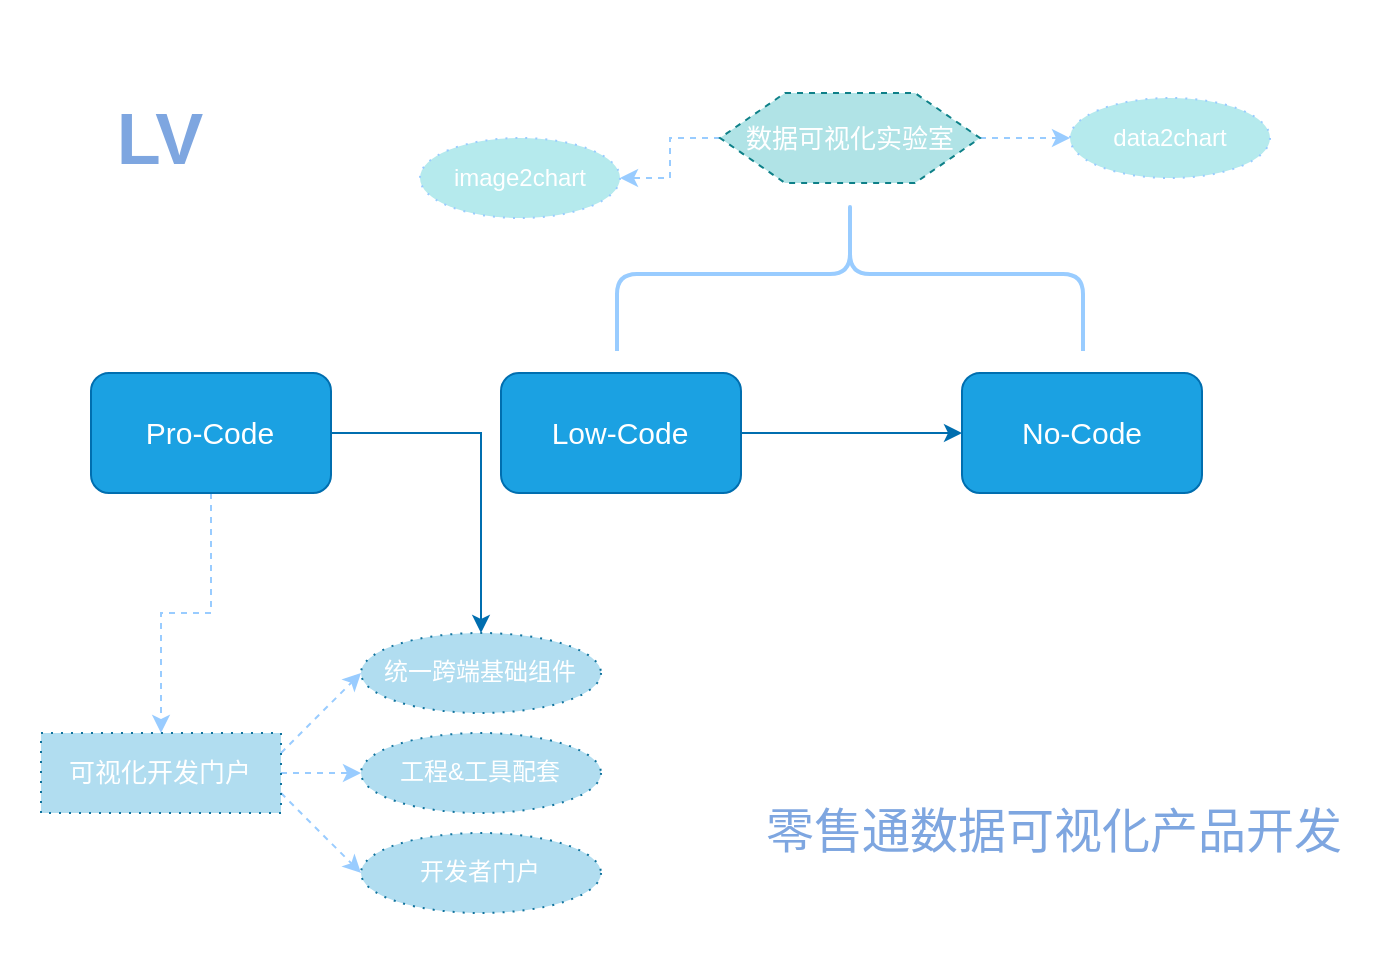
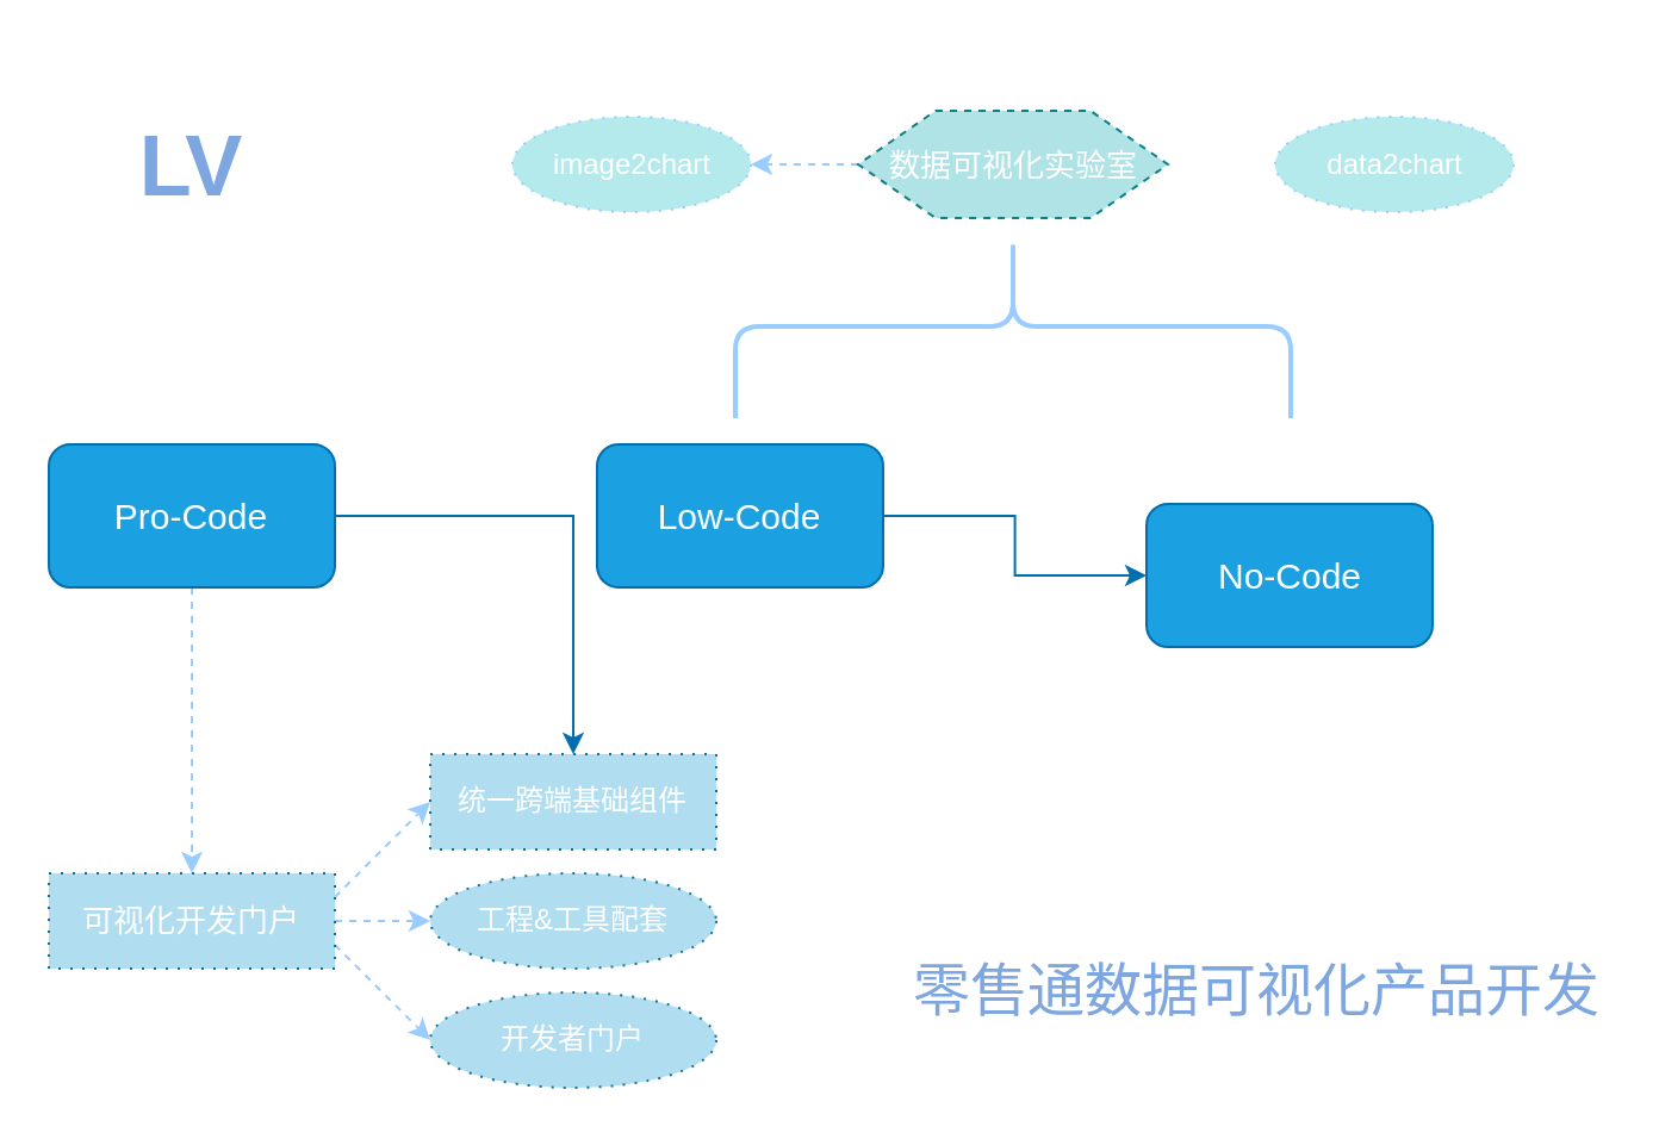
  <mxCell id="0" />
  <mxCell id="1" parent="0" />
  <mxCell id="2" value="" style="edgeStyle=orthogonalEdgeStyle;rounded=0;orthogonalLoop=1;jettySize=auto;html=1;fillColor=#1ba1e2;strokeColor=#006EAF;" edge="1" parent="1" source="4" target="18"><mxGeometry relative="1" as="geometry" /></mxCell>
  <mxCell id="3" value="" style="edgeStyle=orthogonalEdgeStyle;rounded=0;orthogonalLoop=1;jettySize=auto;html=1;dashed=1;strokeColor=#99CCFF;fontSize=15;fontColor=#FFFFFF;entryX=0.5;entryY=0;entryDx=0;entryDy=0;" edge="1" parent="1" source="4" target="17"><mxGeometry relative="1" as="geometry"><mxPoint x="80" y="306" as="targetPoint" /></mxGeometry></mxCell>
- <mxCell id="4" value="Pro-Code" style="rounded=1;whiteSpace=wrap;html=1;fillColor=#1ba1e2;strokeColor=#006EAF;fontColor=#ffffff;fontSize=15;" vertex="1" parent="1"><mxGeometry x="45" y="186" width="120" height="60" as="geometry" /></mxCell>
+ <mxCell id="4" value="Pro-Code" style="rounded=1;whiteSpace=wrap;html=1;fillColor=#1ba1e2;strokeColor=#006EAF;fontColor=#ffffff;fontSize=15;" vertex="1" parent="1"><mxGeometry x="20" y="186" width="120" height="60" as="geometry" /></mxCell>
  <mxCell id="5" value="" style="edgeStyle=orthogonalEdgeStyle;rounded=0;orthogonalLoop=1;jettySize=auto;html=1;fillColor=#1ba1e2;strokeColor=#006EAF;" edge="1" parent="1" source="6" target="7"><mxGeometry relative="1" as="geometry" /></mxCell>
  <mxCell id="6" value="Low-Code" style="rounded=1;whiteSpace=wrap;html=1;fillColor=#1ba1e2;strokeColor=#006EAF;fontColor=#ffffff;fontSize=15;" vertex="1" parent="1"><mxGeometry x="250" y="186" width="120" height="60" as="geometry" /></mxCell>
- <mxCell id="7" value="No-Code" style="rounded=1;whiteSpace=wrap;html=1;fillColor=#1ba1e2;strokeColor=#006EAF;fontColor=#ffffff;fontSize=15;" vertex="1" parent="1"><mxGeometry x="480.5" y="186" width="120" height="60" as="geometry" /></mxCell>
+ <mxCell id="7" value="No-Code" style="rounded=1;whiteSpace=wrap;html=1;fillColor=#1ba1e2;strokeColor=#006EAF;fontColor=#ffffff;fontSize=15;" vertex="1" parent="1"><mxGeometry x="480.5" y="211" width="120" height="60" as="geometry" /></mxCell>
  <mxCell id="8" value="" style="shape=curlyBracket;whiteSpace=wrap;html=1;rounded=1;rotation=90;strokeWidth=2;strokeColor=#99CCFF;" vertex="1" parent="1"><mxGeometry x="386" y="20" width="77" height="233" as="geometry" /></mxCell>
  <mxCell id="9" value="" style="edgeStyle=orthogonalEdgeStyle;rounded=0;orthogonalLoop=1;jettySize=auto;html=1;fontColor=#FFFFFF;dashed=1;strokeColor=#99CCFF;" edge="1" parent="1" source="11" target="12"><mxGeometry relative="1" as="geometry" /></mxCell>
- <mxCell id="10" value="" style="edgeStyle=orthogonalEdgeStyle;rounded=0;orthogonalLoop=1;jettySize=auto;html=1;fontColor=#FFFFFF;dashed=1;strokeColor=#99CCFF;" edge="1" parent="1" source="11" target="13"><mxGeometry relative="1" as="geometry" /></mxCell>
  <mxCell id="11" value="数据可视化实验室" style="shape=hexagon;html=1;whiteSpace=wrap;perimeter=hexagonPerimeter;rounded=0;strokeColor=#0e8088;strokeWidth=1;fillColor=#b0e3e6;fontColor=#FFFFFF;dashed=1;fontSize=13;" vertex="1" parent="1"><mxGeometry x="359.5" y="46" width="130" height="45" as="geometry" /></mxCell>
- <mxCell id="12" value="image2chart" style="ellipse;whiteSpace=wrap;html=1;dashed=1;strokeColor=#99CCFF;strokeWidth=1;fillColor=#B5EAED;gradientColor=none;fontColor=#FFFFFF;dashPattern=1 4;" vertex="1" parent="1"><mxGeometry x="209.5" y="68.5" width="100" height="40" as="geometry" /></mxCell>
+ <mxCell id="12" value="image2chart" style="ellipse;whiteSpace=wrap;html=1;dashed=1;strokeColor=#99CCFF;strokeWidth=1;fillColor=#B5EAED;gradientColor=none;fontColor=#FFFFFF;dashPattern=1 4;" vertex="1" parent="1"><mxGeometry x="214.5" y="48.5" width="100" height="40" as="geometry" /></mxCell>
  <mxCell id="13" value="data2chart" style="ellipse;whiteSpace=wrap;html=1;dashed=1;strokeColor=#99CCFF;strokeWidth=1;fillColor=#B5EAED;gradientColor=none;fontColor=#FFFFFF;dashPattern=1 4;" vertex="1" parent="1"><mxGeometry x="534.5" y="48.5" width="100" height="40" as="geometry" /></mxCell>
  <mxCell id="14" value="" style="rounded=0;orthogonalLoop=1;jettySize=auto;html=1;dashed=1;strokeColor=#99CCFF;fontSize=20;fontColor=#FFFFFF;entryX=0;entryY=0.5;entryDx=0;entryDy=0;exitX=1;exitY=0.25;exitDx=0;exitDy=0;" edge="1" parent="1" source="17" target="18"><mxGeometry relative="1" as="geometry"><mxPoint x="220" y="346" as="targetPoint" /></mxGeometry></mxCell>
  <mxCell id="15" value="" style="edgeStyle=none;rounded=0;orthogonalLoop=1;jettySize=auto;html=1;dashed=1;strokeColor=#99CCFF;fontSize=20;fontColor=#FFFFFF;entryX=0;entryY=0.5;entryDx=0;entryDy=0;exitX=1;exitY=0.75;exitDx=0;exitDy=0;" edge="1" parent="1" source="17" target="20"><mxGeometry relative="1" as="geometry" /></mxCell>
  <mxCell id="16" value="" style="edgeStyle=none;rounded=0;orthogonalLoop=1;jettySize=auto;html=1;dashed=1;strokeColor=#99CCFF;fontSize=20;fontColor=#FFFFFF;" edge="1" parent="1" source="17" target="19"><mxGeometry relative="1" as="geometry" /></mxCell>
  <mxCell id="17" value="可视化开发门户" style="rounded=0;whiteSpace=wrap;html=1;dashed=1;dashPattern=1 4;strokeColor=#10739e;strokeWidth=1;fillColor=#b1ddf0;fontSize=13;fontColor=#FFFFFF;" vertex="1" parent="1"><mxGeometry x="20" y="366" width="120" height="40" as="geometry" /></mxCell>
- <mxCell id="18" value="统一跨端基础组件" style="ellipse;whiteSpace=wrap;html=1;dashed=1;strokeColor=#10739e;strokeWidth=1;fillColor=#b1ddf0;dashPattern=1 4;fontColor=#FFFFFF;" vertex="1" parent="1"><mxGeometry x="180" y="316" width="120" height="40" as="geometry" /></mxCell>
+ <mxCell id="18" value="统一跨端基础组件" style="whiteSpace=wrap;html=1;dashed=1;strokeColor=#10739e;strokeWidth=1;fillColor=#b1ddf0;dashPattern=1 4;fontColor=#FFFFFF;rounded=0;" vertex="1" parent="1"><mxGeometry x="180" y="316" width="120" height="40" as="geometry" /></mxCell>
  <mxCell id="19" value="工程&amp;amp;工具配套" style="ellipse;whiteSpace=wrap;html=1;dashed=1;strokeColor=#10739e;strokeWidth=1;fillColor=#b1ddf0;dashPattern=1 4;fontColor=#FFFFFF;" vertex="1" parent="1"><mxGeometry x="180" y="366" width="120" height="40" as="geometry" /></mxCell>
  <mxCell id="20" value="开发者门户" style="ellipse;whiteSpace=wrap;html=1;dashed=1;strokeColor=#10739e;strokeWidth=1;fillColor=#b1ddf0;dashPattern=1 4;fontColor=#FFFFFF;" vertex="1" parent="1"><mxGeometry x="180" y="416" width="120" height="40" as="geometry" /></mxCell>
  <mxCell id="21" value="零售通数据可视化产品开发" style="text;html=1;strokeColor=none;fillColor=none;align=center;verticalAlign=middle;whiteSpace=wrap;rounded=0;dashed=1;dashPattern=1 4;fontSize=24;fontColor=#7EA6E0;fontStyle=0" vertex="1" parent="1"><mxGeometry x="380" y="376" width="294" height="80" as="geometry" /></mxCell>
  <mxCell id="22" value="LV" style="text;html=1;strokeColor=none;fillColor=none;align=center;verticalAlign=middle;whiteSpace=wrap;rounded=0;dashed=1;dashPattern=1 4;fontSize=36;fontColor=#7EA6E0;fontStyle=1" vertex="1" parent="1"><mxGeometry x="30" y="39.5" width="100" height="58" as="geometry" /></mxCell>
